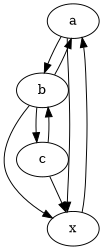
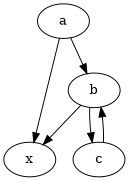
  digraph {
    a
    b
    x
    c
    a -> b
    a -> x
-   b -> a
    b -> x
    b -> c
-   x -> a
    c -> b
-   c -> x
  }
